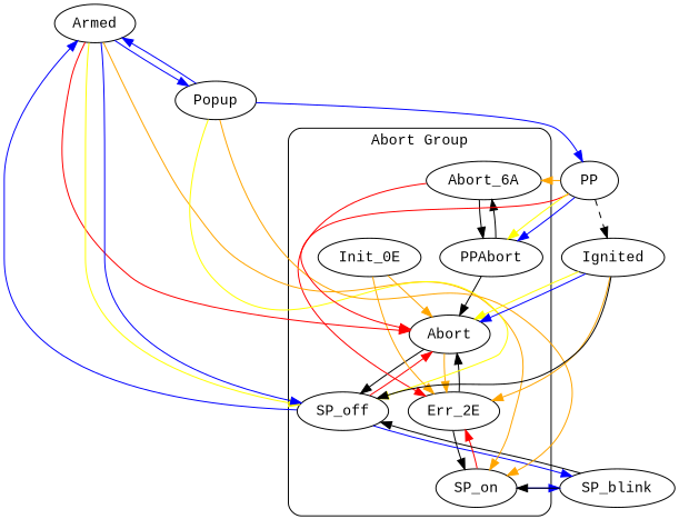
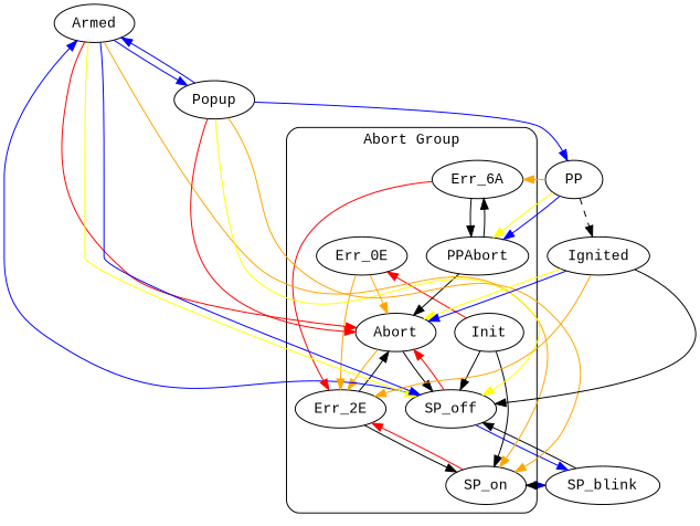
  digraph {
    fontname="Liberation Mono"
    node [fontname="Liberation Mono"]
    edge [fontname="Liberation Mono"]
    Abort
    Err_2E
    SP_off
    SP_on
-   Err_0E [label=Init_0E]
+   Err_0E
+   Init
    PPAbort
-   Err_6A [label=Abort_6A]
+   Err_6A
    SP_blink
    Armed
    Popup
    PP
    Ignited
    subgraph cluster_1 {
      label="Abort Group"
      style=rounded
      Abort
      Err_2E
      SP_off
      SP_on
      Err_0E
+     Init
      PPAbort
      Err_6A
    }
    Abort -> Err_2E [color=orange]
    Abort -> SP_off
    Err_2E -> Abort
    Err_2E -> SP_on
    SP_off -> Abort [color=red constraint=false]
    SP_off -> SP_blink [color=blue]
    SP_off -> Armed [color=blue]
    SP_on -> Err_2E [color=red constraint=false]
    SP_on -> SP_blink [color=blue]
    Err_0E -> Abort [color=orange]
    Err_0E -> Err_2E [color=orange]
+   Init -> SP_off
+   Init -> SP_on
+   Init -> Err_0E [color=red constraint=false]
    PPAbort -> Abort
    PPAbort -> Err_6A
    Err_6A -> Err_2E [color=red]
    Err_6A -> PPAbort
    SP_blink -> SP_off
    SP_blink -> SP_on
    Armed -> Abort [color=red constraint=false]
    Armed -> SP_off [color=yellow constraint=false]
    Armed -> SP_off [color=blue]
    Armed -> SP_on [color=orange constraint=false]
    Armed -> Popup [color=blue]
-   PP -> Abort [color=red constraint=false]
+   Popup -> Abort [color=red constraint=false]
    Popup -> SP_off [color=yellow constraint=false]
    Popup -> SP_on [color=orange constraint=false]
    Popup -> Armed [color=blue]
    Popup -> PP [color=blue]
    PP -> PPAbort [color=yellow constraint=false]
    PP -> PPAbort [color=blue]
    PP -> Err_6A [color=orange constraint=false]
    PP -> Ignited [style=dashed]
    Ignited -> Abort [color=yellow constraint=false]
    Ignited -> Abort [color=blue]
    Ignited -> Err_2E [color=orange constraint=false]
    Ignited -> SP_off
  }
